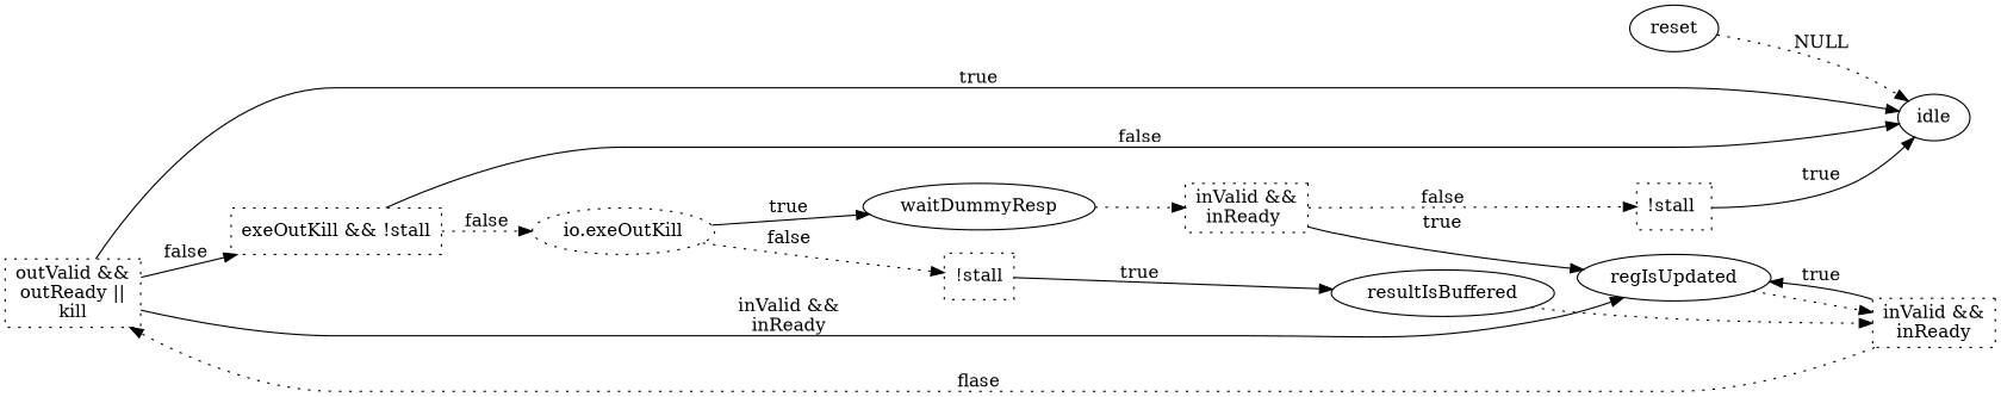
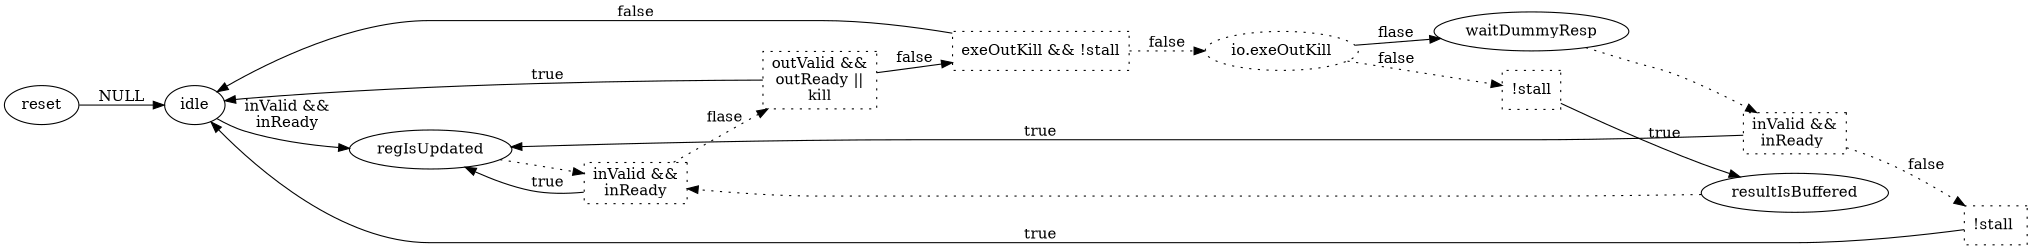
  digraph {
    rankdir=LR
    node [shape=box style=dotted]
    reset [shape="" style=""]
    idle [shape="" style=""]
    regIsUpdated [shape="" style=""]
    "inValid &&\ninReady"
    "outValid &&\noutReady ||\nkill"
    "exeOutKill && !stall"
    "io.exeOutKill" [shape=ellipse]
    waitDummyResp [shape="" style=""]
    "!stall"
    "inValid &&\ninReady "
    resultIsBuffered [shape="" style=""]
    "!stall "
-   reset -> idle [label=NULL style=dotted]
-   "outValid &&\noutReady ||\nkill" -> regIsUpdated [label="inValid &&\ninReady"]
+   reset -> idle [label=NULL]
+   idle -> regIsUpdated [label="inValid &&\ninReady"]
    regIsUpdated -> "inValid &&\ninReady" [style=dotted]
    "inValid &&\ninReady" -> regIsUpdated [label=true]
    "inValid &&\ninReady" -> "outValid &&\noutReady ||\nkill" [label=flase style=dotted]
    "outValid &&\noutReady ||\nkill" -> idle [label=true]
    "outValid &&\noutReady ||\nkill" -> "exeOutKill && !stall" [label=false style=solid]
    "exeOutKill && !stall" -> idle [label=false]
    "exeOutKill && !stall" -> "io.exeOutKill" [label=false style=dotted]
-   "io.exeOutKill" -> waitDummyResp [label=true]
+   "io.exeOutKill" -> waitDummyResp [label=flase]
    "io.exeOutKill" -> "!stall" [label=false style=dotted]
    waitDummyResp -> "inValid &&\ninReady " [style=dotted]
    "!stall" -> resultIsBuffered [label=true]
    "inValid &&\ninReady " -> regIsUpdated [label=true]
    "inValid &&\ninReady " -> "!stall " [label=false style=dotted]
    resultIsBuffered -> "inValid &&\ninReady" [style=dotted]
    "!stall " -> idle [label=true]
  }
